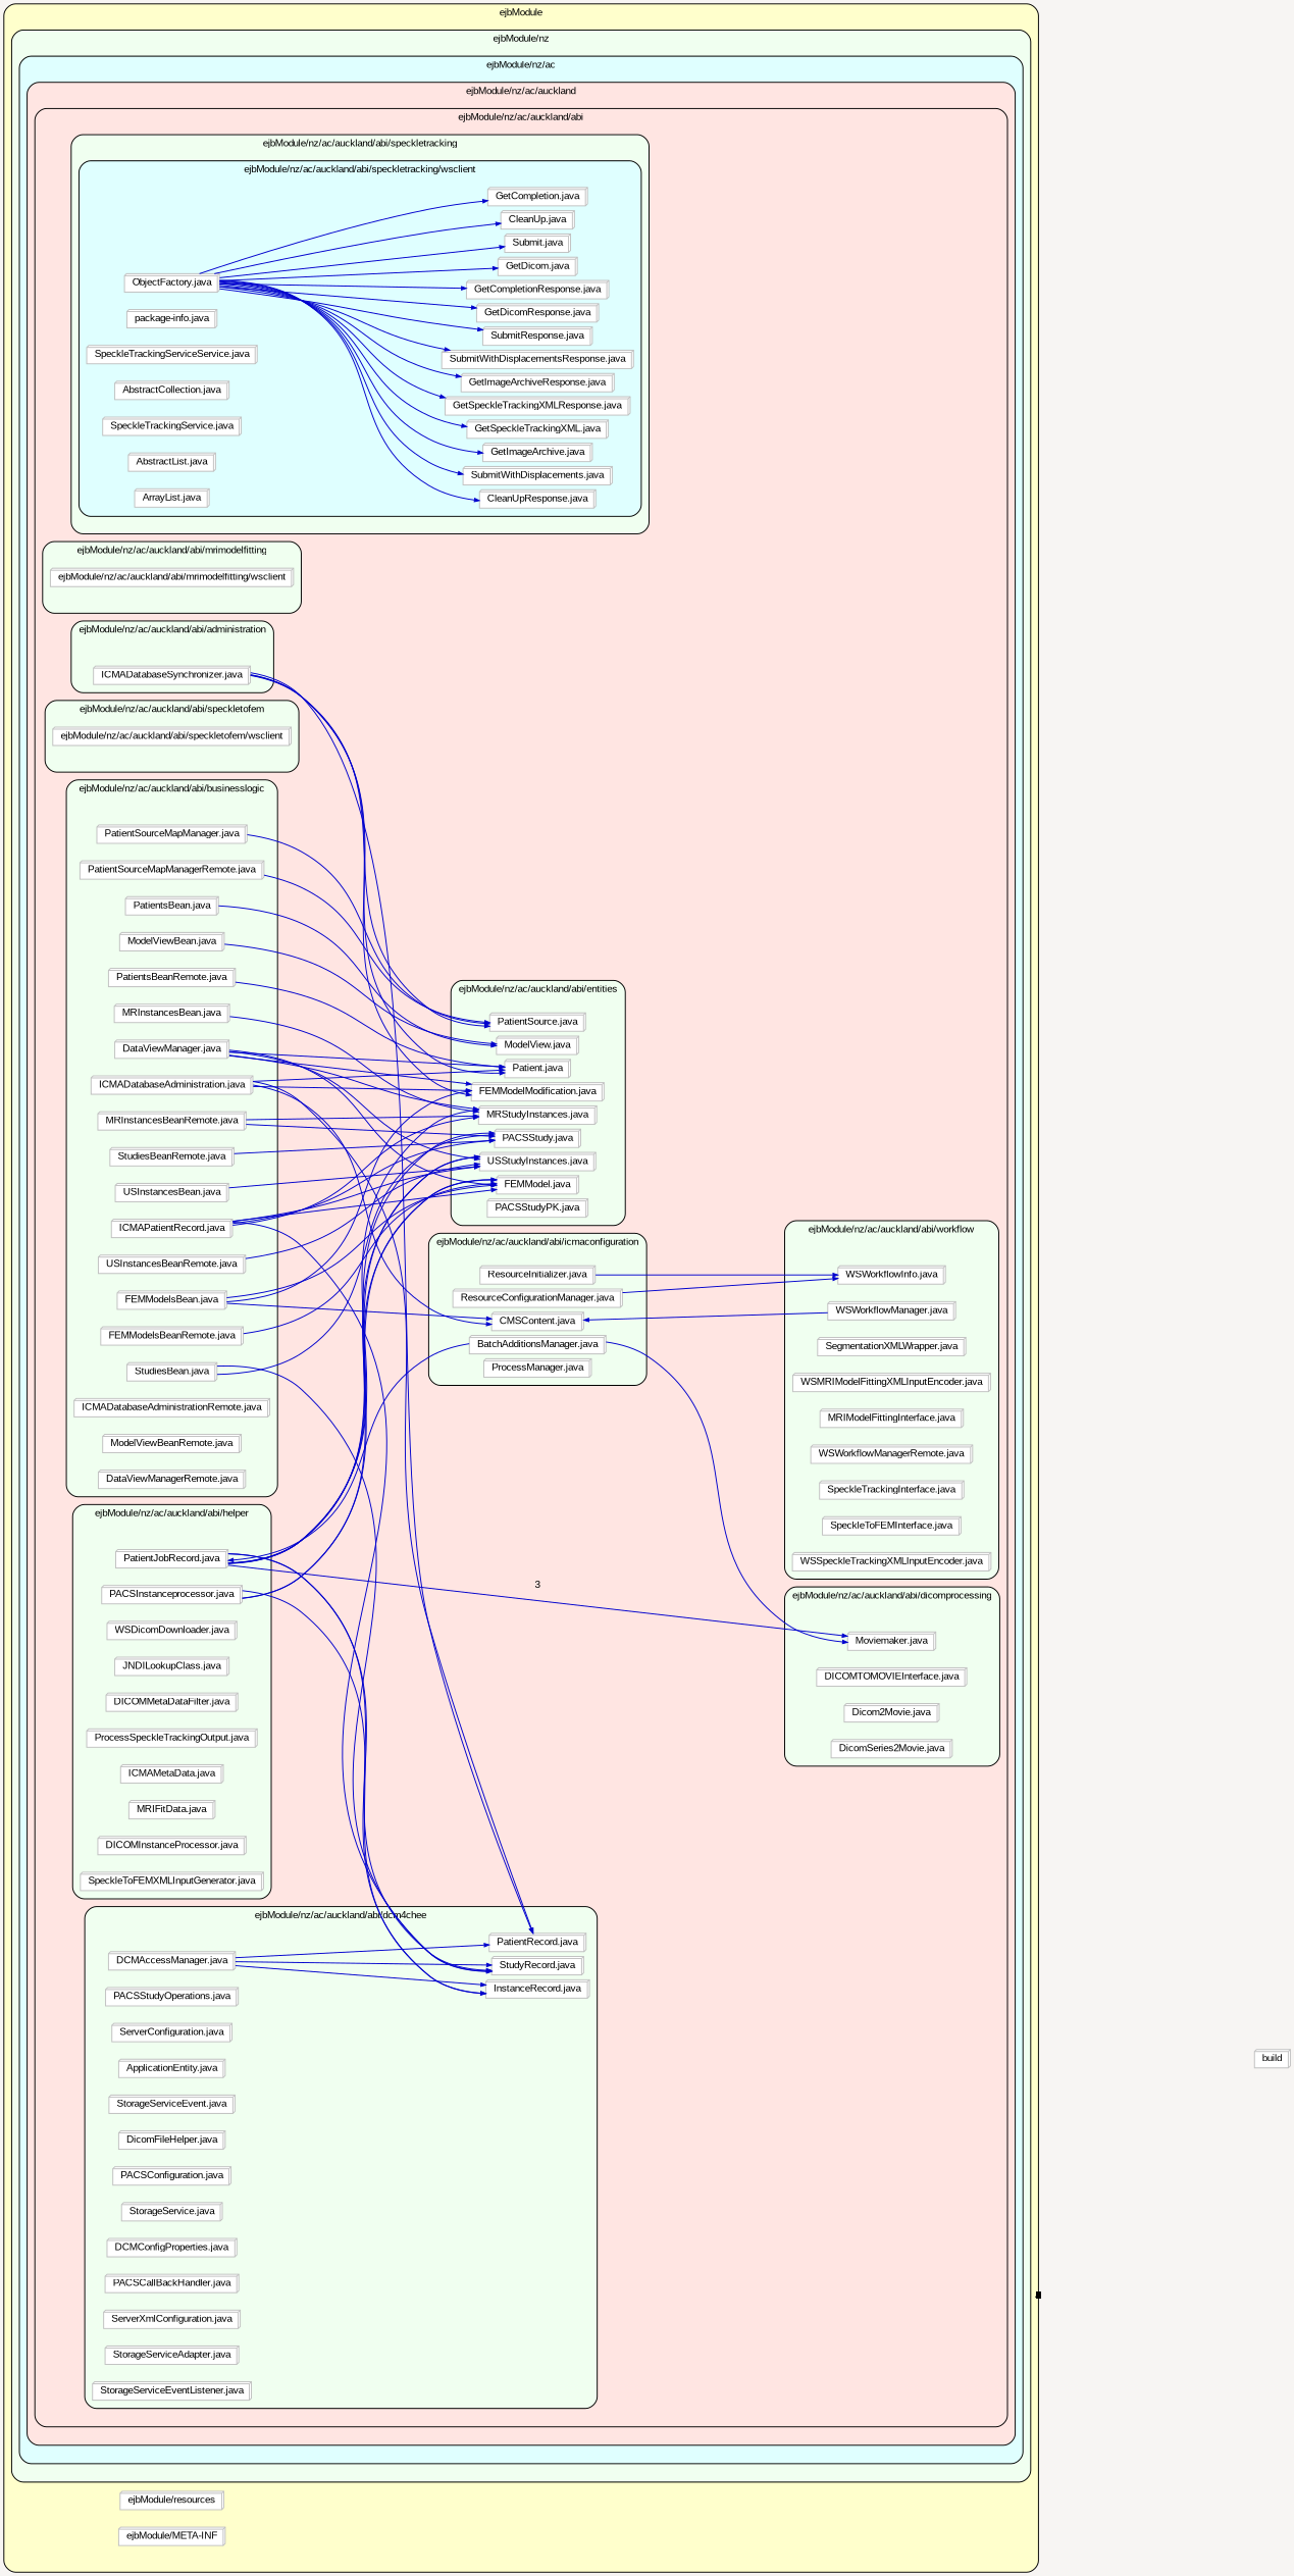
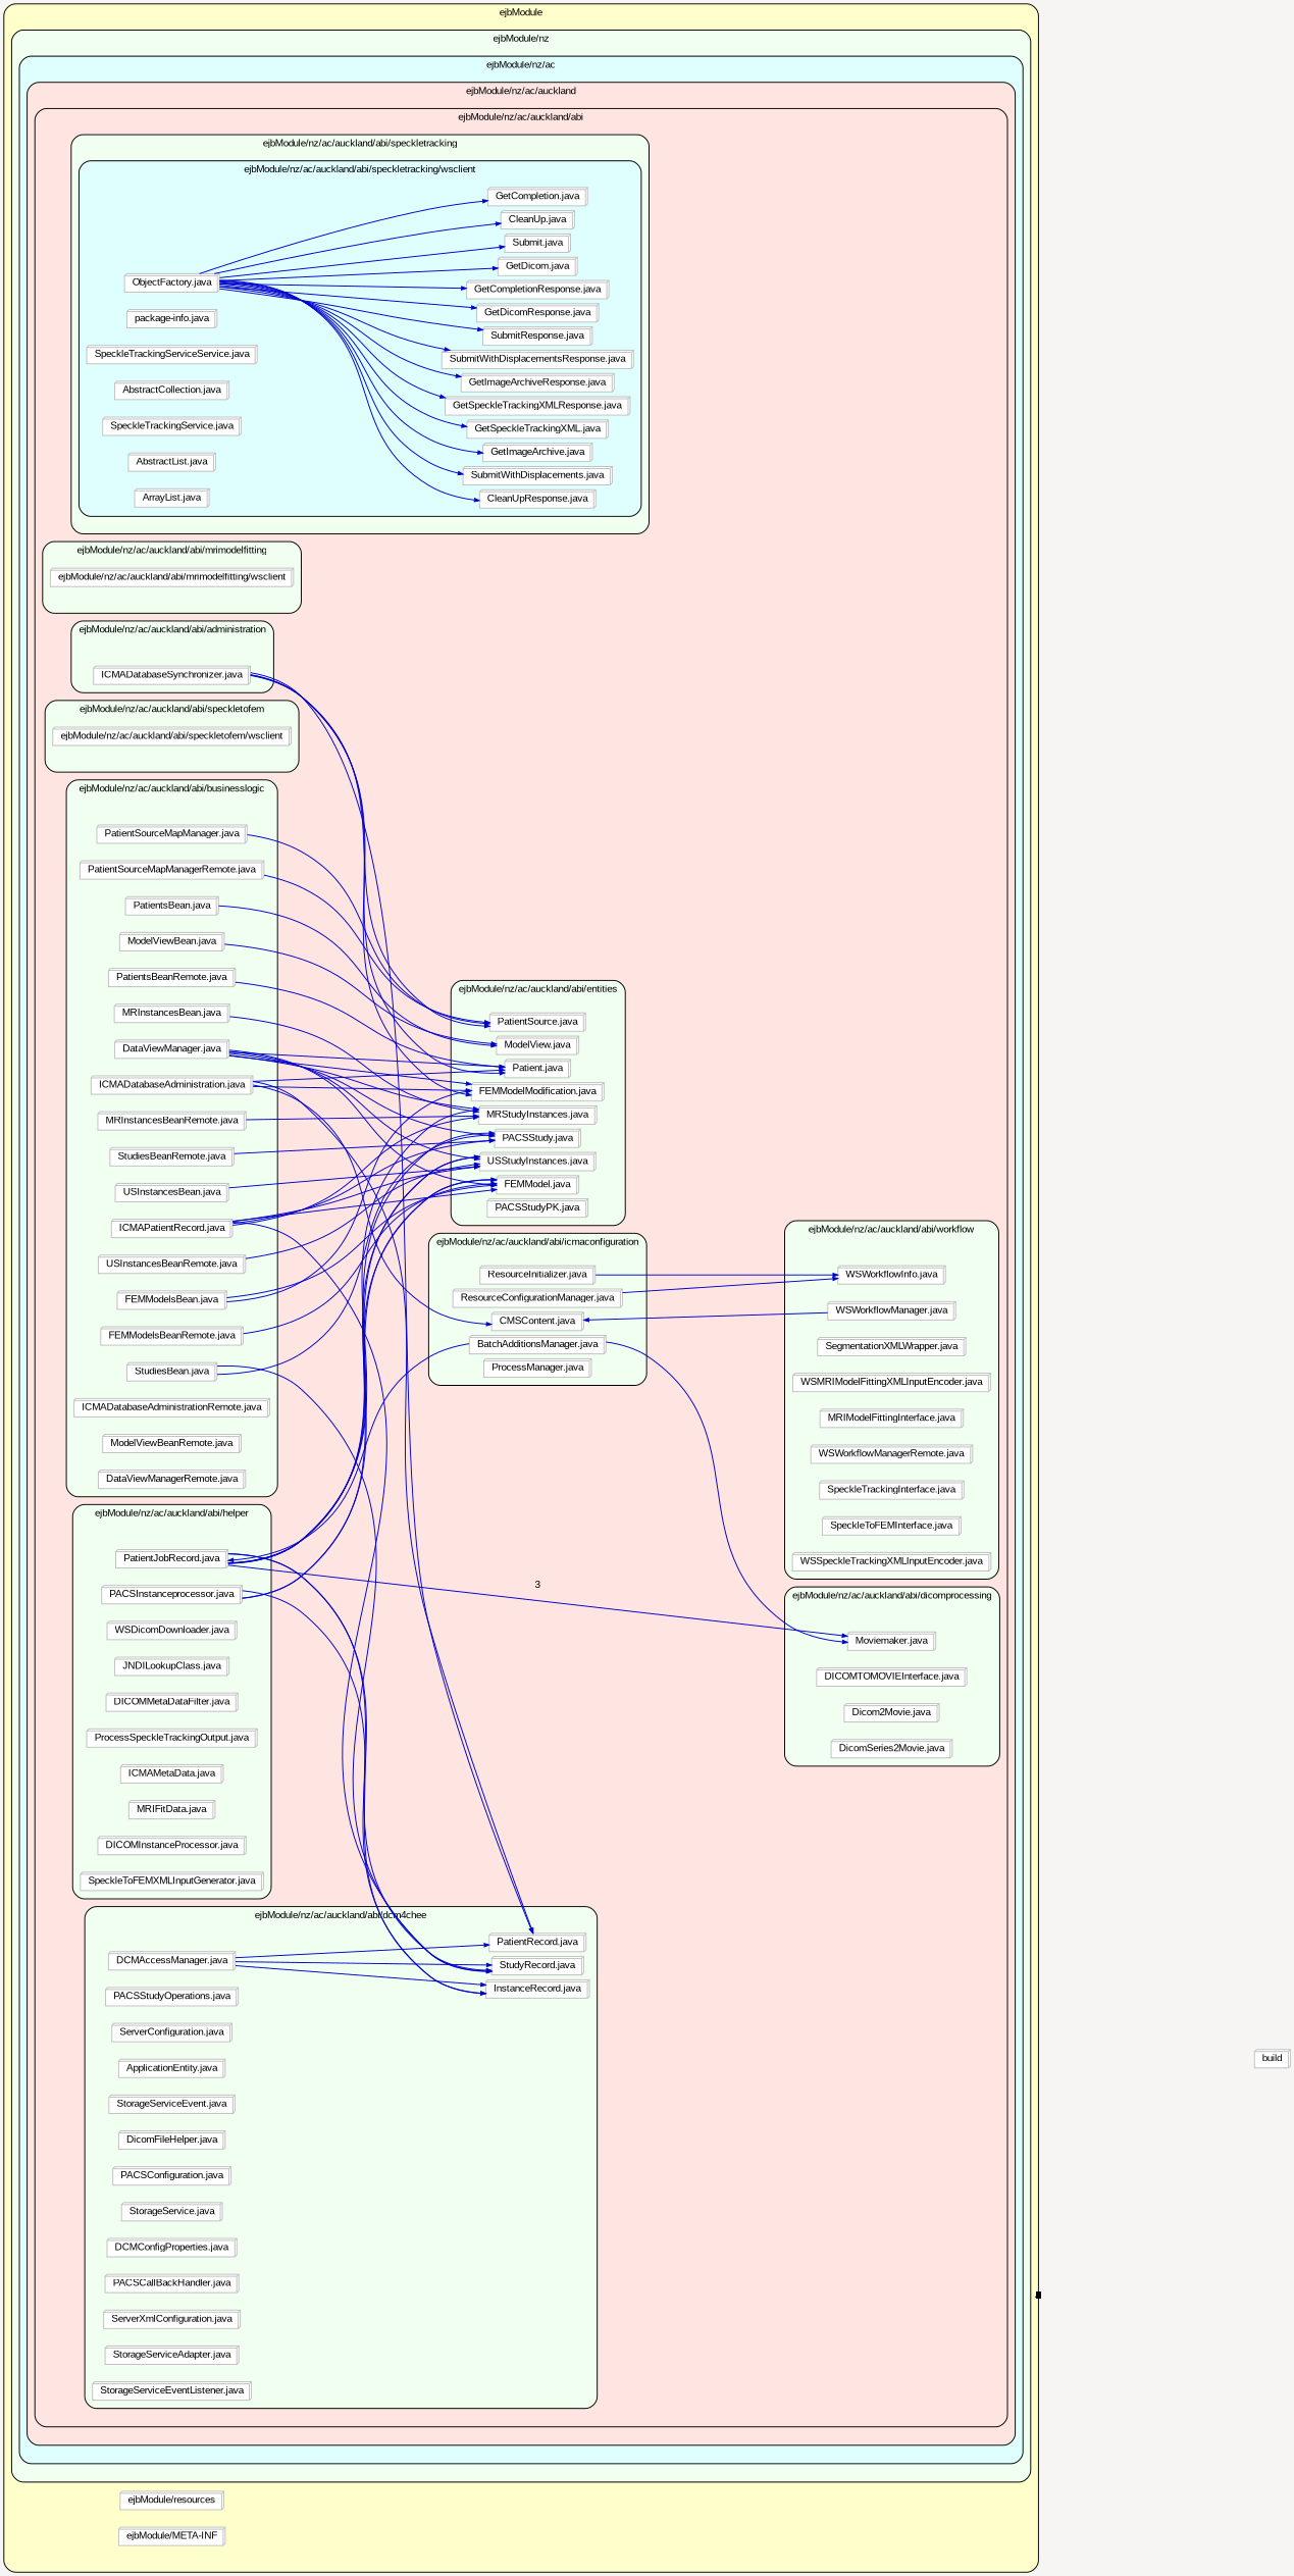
  digraph {
    bgcolor="#F7F5F3"
    compound=true
    fillcolor="#FFFFCC"
    fontname=Arial
    fontsize=10
    pack=true
    packmode=clust
    rankdir=LR
    ranksep=1.0
    style="rounded,filled"
    node [color=grey compound=true fillcolor=white fixedsize=false fontname=Arial fontsize=10 node_initialized=no shape=box3d style=filled]
    edge [arrowhead=normal arrowsize=0.5 arrowtail=none color=blue3 compound=true dir=forward fontcolor=black fontname=Arial fontsize=10]
    __N9 [fixedsize=true height=0.01 shape=none style="invis,none" width=1.29167]
    n2 [height=0.0 label="ResourceInitializer.java" width=0.0]
    n3 [height=0.0 label="CMSContent.java" width=0.0]
    n4 [height=0.0 label="ResourceConfigurationManager.java" width=0.0]
    n5 [height=0.0 label="BatchAdditionsManager.java" width=0.0]
    n6 [height=0.0 label="ProcessManager.java" width=0.0]
    __N25 [fixedsize=true height=0.01 shape=none style="invis,none" width=1.44444]
    n8 [height=0.0 label="ObjectFactory.java" width=0.0]
    n9 [height=0.0 label="CleanUpResponse.java" width=0.0]
    n10 [height=0.0 label="SubmitWithDisplacements.java" width=0.0]
    n11 [height=0.0 label="GetImageArchive.java" width=0.0]
    n12 [height=0.0 label="GetSpeckleTrackingXML.java" width=0.0]
    n13 [height=0.0 label="GetSpeckleTrackingXMLResponse.java" width=0.0]
    n14 [height=0.0 label="GetImageArchiveResponse.java" width=0.0]
    n15 [height=0.0 label="SubmitWithDisplacementsResponse.java" width=0.0]
    n16 [height=0.0 label="SubmitResponse.java" width=0.0]
    n17 [height=0.0 label="GetDicomResponse.java" width=0.0]
    n18 [height=0.0 label="GetCompletionResponse.java" width=0.0]
    n19 [height=0.0 label="GetDicom.java" width=0.0]
    n20 [height=0.0 label="Submit.java" width=0.0]
    n21 [height=0.0 label="CleanUp.java" width=0.0]
    n22 [height=0.0 label="GetCompletion.java" width=0.0]
    n23 [height=0.0 label="package-info.java" width=0.0]
    n24 [height=0.0 label="SpeckleTrackingServiceService.java" width=0.0]
    n25 [height=0.0 label="AbstractCollection.java" width=0.0]
    n26 [height=0.0 label="SpeckleTrackingService.java" width=0.0]
    n27 [height=0.0 label="AbstractList.java" width=0.0]
    n28 [height=0.0 label="ArrayList.java" width=0.0]
    __N11 [fixedsize=true height=0.01 shape=none style="invis,none" width=1.23611]
    __N13 [fixedsize=true height=0.01 shape=none style="invis,none" width=1.06944]
    n31 [height=0.0 label="WSWorkflowInfo.java" width=0.0]
    n32 [height=0.0 label="WSWorkflowManager.java" width=0.0]
    n33 [height=0.0 label="SegmentationXMLWrapper.java" width=0.0]
    n34 [height=0.0 label="WSMRIModelFittingXMLInputEncoder.java" width=0.0]
    n35 [height=0.0 label="MRIModelFittingInterface.java" width=0.0]
    n36 [height=0.0 label="WSWorkflowManagerRemote.java" width=0.0]
    n37 [height=0.0 label="SpeckleTrackingInterface.java" width=0.0]
    n38 [height=0.0 label="SpeckleToFEMInterface.java" width=0.0]
    n39 [height=0.0 label="WSSpeckleTrackingXMLInputEncoder.java" width=0.0]
    n40 [height=0.0 label="ejbModule/nz/ac/auckland/abi/mrimodelfitting/wsclient" width=0.0]
    __N31 [fixedsize=true height=0.01 shape=none style="invis,none" width=1.22222]
    __N19 [fixedsize=true height=0.01 shape=none style="invis,none" width=1.19444]
    n43 [height=0.0 label="ICMADatabaseSynchronizer.java" width=0.0]
    n44 [height=0.0 label="ejbModule/nz/ac/auckland/abi/speckletofem/wsclient" width=0.0]
    __N32 [fixedsize=true height=0.01 shape=none style="invis,none" width=1.18056]
    __N27 [fixedsize=true height=0.01 shape=none style="invis,none" width=1.11111]
    n47 [height=0.0 label="PatientRecord.java" width=0.0]
    n48 [height=0.0 label="StudyRecord.java" width=0.0]
    n49 [height=0.0 label="DCMAccessManager.java" width=0.0]
    n50 [height=0.0 label="InstanceRecord.java" width=0.0]
    n51 [height=0.0 label="PACSStudyOperations.java" width=0.0]
    n52 [height=0.0 label="ServerConfiguration.java" width=0.0]
    n53 [height=0.0 label="ApplicationEntity.java" width=0.0]
    n54 [height=0.0 label="StorageServiceEvent.java" width=0.0]
    n55 [height=0.0 label="DicomFileHelper.java" width=0.0]
    n56 [height=0.0 label="PACSConfiguration.java" width=0.0]
    n57 [height=0.0 label="StorageService.java" width=0.0]
    n58 [height=0.0 label="DCMConfigProperties.java" width=0.0]
    n59 [height=0.0 label="PACSCallBackHandler.java" width=0.0]
    n60 [height=0.0 label="ServerXmlConfiguration.java" width=0.0]
    n61 [height=0.0 label="StorageServiceAdapter.java" width=0.0]
    n62 [height=0.0 label="StorageServiceEventListener.java" width=0.0]
    __N29 [fixedsize=true height=0.01 shape=none style="invis,none" width=1.19444]
    n64 [height=0.0 label="USInstancesBean.java" width=0.0]
    n65 [height=0.0 label="ICMADatabaseAdministration.java" width=0.0]
    n66 [height=0.0 label="PatientSourceMapManager.java" width=0.0]
    n67 [height=0.0 label="PatientSourceMapManagerRemote.java" width=0.0]
    n68 [height=0.0 label="StudiesBean.java" width=0.0]
    n69 [height=0.0 label="DataViewManager.java" width=0.0]
    n70 [height=0.0 label="ICMAPatientRecord.java" width=0.0]
    n71 [height=0.0 label="PatientsBean.java" width=0.0]
    n72 [height=0.0 label="MRInstancesBean.java" width=0.0]
    n73 [height=0.0 label="StudiesBeanRemote.java" width=0.0]
    n74 [height=0.0 label="PatientsBeanRemote.java" width=0.0]
    n75 [height=0.0 label="MRInstancesBeanRemote.java" width=0.0]
    n76 [height=0.0 label="FEMModelsBeanRemote.java" width=0.0]
    n77 [height=0.0 label="ModelViewBean.java" width=0.0]
    n78 [height=0.0 label="FEMModelsBean.java" width=0.0]
    n79 [height=0.0 label="USInstancesBeanRemote.java" width=0.0]
    n80 [height=0.0 label="ICMADatabaseAdministrationRemote.java" width=0.0]
    n81 [height=0.0 label="ModelViewBeanRemote.java" width=0.0]
    n82 [height=0.0 label="DataViewManagerRemote.java" width=0.0]
    __N34 [fixedsize=true height=0.01 shape=none style="invis,none" width=1.02778]
    n84 [height=0.0 label="USStudyInstances.java" width=0.0]
    n85 [height=0.0 label="Patient.java" width=0.0]
    n86 [height=0.0 label="FEMModelModification.java" width=0.0]
    n87 [height=0.0 label="PatientSource.java" width=0.0]
    n88 [height=0.0 label="PACSStudy.java" width=0.0]
    n89 [height=0.0 label="FEMModel.java" width=0.0]
    n90 [height=0.0 label="MRStudyInstances.java" width=0.0]
    n91 [height=0.0 label="ModelView.java" width=0.0]
    n92 [height=0.0 label="PACSStudyPK.java" width=0.0]
    __N36 [fixedsize=true height=0.01 shape=none style="invis,none" width=1.01389]
    n94 [height=0.0 label="PatientJobRecord.java" width=0.0]
    n95 [height=0.0 label="PACSInstanceprocessor.java" width=0.0]
    n96 [height=0.0 label="WSDicomDownloader.java" width=0.0]
    n97 [height=0.0 label="JNDILookupClass.java" width=0.0]
    n98 [height=0.0 label="DICOMMetaDataFilter.java" width=0.0]
    n99 [height=0.0 label="ProcessSpeckleTrackingOutput.java" width=0.0]
    n100 [height=0.0 label="ICMAMetaData.java" width=0.0]
    n101 [height=0.0 label="MRIFitData.java" width=0.0]
    n102 [height=0.0 label="DICOMInstanceProcessor.java" width=0.0]
    n103 [height=0.0 label="SpeckleToFEMXMLInputGenerator.java" width=0.0]
    __N38 [fixedsize=true height=0.01 shape=none style="invis,none" width=1.27778]
    n105 [height=0.0 label="Moviemaker.java" width=0.0]
    n106 [height=0.0 label="DICOMTOMOVIEInterface.java" width=0.0]
    n107 [height=0.0 label="Dicom2Movie.java" width=0.0]
    n108 [height=0.0 label="DicomSeries2Movie.java" width=0.0]
    __N7 [fixedsize=true height=0.01 shape=none style="invis,none" width=0.847222]
    __N17 [fixedsize=true height=0.01 shape=none style="invis,none" width=0.75]
    __N14 [fixedsize=true height=0.01 shape=none style="invis,none" width=0.513889]
    __N22 [fixedsize=true height=0.01 shape=none style="invis,none" width=0.444444]
    n113 [height=0.0 label="ejbModule/resources" width=0.0]
    n114 [height=0.0 label="ejbModule/META-INF" width=0.0]
    __N30 [fixedsize=true height=0.01 shape=none style="invis,none" width=0.361111]
    n116 [height=0.0 label=build width=0.0]
    subgraph cluster_1 {
      label=ejbModule
      n113
      n114
      __N30
      subgraph cluster_2 {
        fillcolor="#F0FFF0"
        label="ejbModule/nz"
        __N22
        subgraph cluster_3 {
          fillcolor="#DFFFFF"
          label="ejbModule/nz/ac"
          __N14
          subgraph cluster_4 {
            fillcolor="#FFE5E2"
            label="ejbModule/nz/ac/auckland"
            __N17
            subgraph cluster_5 {
              fillcolor="#FFE5E2"
              label="ejbModule/nz/ac/auckland/abi"
              __N7
              subgraph cluster_6 {
                fillcolor="#F0FFF0"
                label="ejbModule/nz/ac/auckland/abi/icmaconfiguration"
                __N9
                n2
                n3
                n4
                n5
                n6
              }
              subgraph cluster_7 {
                fillcolor="#F0FFF0"
                label="ejbModule/nz/ac/auckland/abi/speckletracking"
                __N11
                subgraph cluster_8 {
                  fillcolor="#DFFFFF"
                  label="ejbModule/nz/ac/auckland/abi/speckletracking/wsclient"
                  __N25
                  n8
                  n9
                  n10
                  n11
                  n12
                  n13
                  n14
                  n15
                  n16
                  n17
                  n18
                  n19
                  n20
                  n21
                  n22
                  n23
                  n24
                  n25
                  n26
                  n27
                  n28
                }
              }
              subgraph cluster_9 {
                fillcolor="#F0FFF0"
                label="ejbModule/nz/ac/auckland/abi/workflow"
                __N13
                n31
                n32
                n33
                n34
                n35
                n36
                n37
                n38
                n39
              }
              subgraph cluster_10 {
                fillcolor="#F0FFF0"
                label="ejbModule/nz/ac/auckland/abi/mrimodelfitting"
                n40
                __N31
              }
              subgraph cluster_11 {
                fillcolor="#F0FFF0"
                label="ejbModule/nz/ac/auckland/abi/administration"
                __N19
                n43
              }
              subgraph cluster_12 {
                fillcolor="#F0FFF0"
                label="ejbModule/nz/ac/auckland/abi/speckletofem"
                n44
                __N32
              }
              subgraph cluster_13 {
                fillcolor="#F0FFF0"
                label="ejbModule/nz/ac/auckland/abi/dcm4chee"
                __N27
                n47
                n48
                n49
                n50
                n51
                n52
                n53
                n54
                n55
                n56
                n57
                n58
                n59
                n60
                n61
                n62
              }
              subgraph cluster_14 {
                fillcolor="#F0FFF0"
                label="ejbModule/nz/ac/auckland/abi/businesslogic"
                __N29
                n64
                n65
                n66
                n67
                n68
                n69
                n70
                n71
                n72
                n73
                n74
                n75
                n76
                n77
                n78
                n79
                n80
                n81
                n82
              }
              subgraph cluster_15 {
                fillcolor="#F0FFF0"
                label="ejbModule/nz/ac/auckland/abi/entities"
                __N34
                n84
                n85
                n86
                n87
                n88
                n89
                n90
                n91
                n92
              }
              subgraph cluster_16 {
                fillcolor="#F0FFF0"
                label="ejbModule/nz/ac/auckland/abi/helper"
                __N36
                n94
                n95
                n96
                n97
                n98
                n99
                n100
                n101
                n102
                n103
              }
              subgraph cluster_17 {
                fillcolor="#F0FFF0"
                label="ejbModule/nz/ac/auckland/abi/dicomprocessing"
                __N38
                n105
                n106
                n107
                n108
              }
            }
          }
        }
      }
    }
    n2 -> n31 [label=3]
    n4 -> n31 [label=1]
    n5 -> n94 [label=2]
    n5 -> n105 [label=4]
    n8 -> n9 [label=2]
    n8 -> n10 [label=2]
    n8 -> n11 [label=2]
    n8 -> n12 [label=2]
    n8 -> n13 [label=2]
    n8 -> n14 [label=2]
    n8 -> n15 [label=2]
    n8 -> n16 [label=2]
    n8 -> n17 [label=2]
    n8 -> n18 [label=2]
    n8 -> n19 [label=2]
    n8 -> n20 [label=2]
    n8 -> n21 [label=2]
    n8 -> n22 [label=2]
    n32 -> n3 [label=4]
    n43 -> n47 [label=1]
    n43 -> n85 [label=3]
    n43 -> n86 [label=1]
    n43 -> n87 [label=3]
    n49 -> n47 [label=5]
    n49 -> n48 [label=5]
    n49 -> n50 [label=5]
    n64 -> n84 [label=2]
    n65 -> n3 [label=1]
    n65 -> n47 [label=3]
    n65 -> n85 [label=3]
    n65 -> n86 [label=1]
    n66 -> n87 [label=3]
    n67 -> n87 [label=1]
    n68 -> n48 [label=1]
    n68 -> n88 [label=3]
    n69 -> n84 [label=1]
    n69 -> n85 [label=1]
    n69 -> n86 [label=1]
-   n75 -> n88 [label=1]
+   n69 -> n88 [label=1]
    n69 -> n89 [label=2]
    n69 -> n90 [label=1]
    n70 -> n48 [label=1]
    n70 -> n84 [label=3]
    n70 -> n88 [label=4]
    n70 -> n89 [label=3]
    n70 -> n90 [label=3]
    n71 -> n91 [label=5]
    n72 -> n90 [label=2]
    n73 -> n88 [label=1]
    n74 -> n85 [label=2]
    n75 -> n90 [label=1]
    n76 -> n89 [label=2]
    n77 -> n91 [label=2]
-   n78 -> n3 [label=1]
    n78 -> n86 [label=9]
    n78 -> n89 [label=6]
    n79 -> n84 [label=1]
    n94 -> n48 [label=5]
    n94 -> n50 [label=5]
    n94 -> n84 [label=3]
    n94 -> n88 [label=2]
    n94 -> n89 [label=3]
    n94 -> n90 [label=3]
    n94 -> n105 [label=3]
    n95 -> n50 [label=1]
    n95 -> n84 [label=3]
    n95 -> n89 [label=4]
  }
